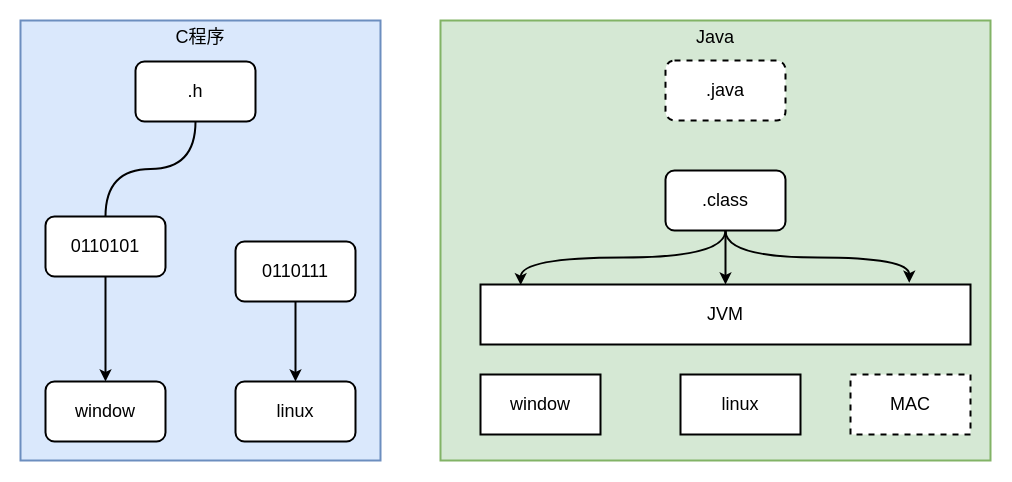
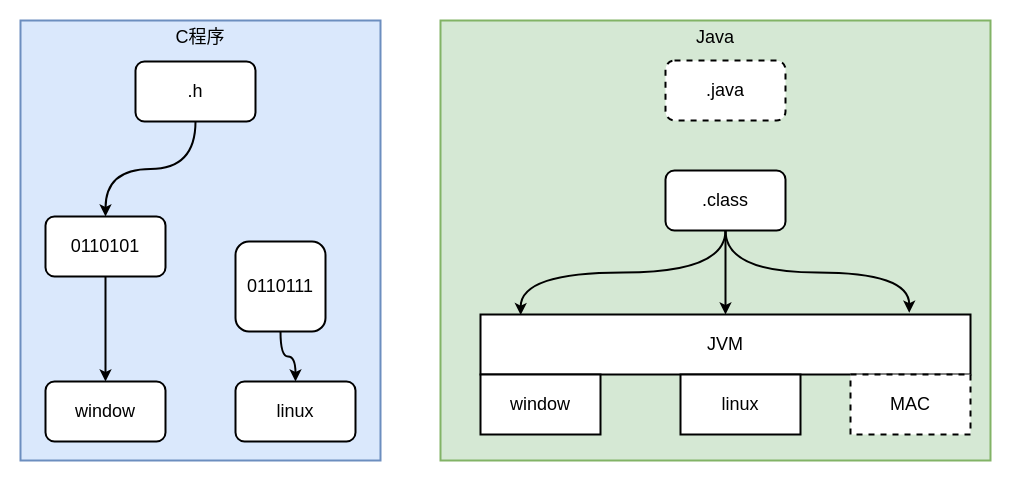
  <mxCell id="0" />
  <mxCell id="1" parent="0" />
  <mxCell id="2" value="C程序" style="rounded=0;whiteSpace=wrap;html=1;fontSize=18;strokeWidth=2;fillColor=#dae8fc;strokeColor=#6c8ebf;verticalAlign=top;" vertex="1" parent="1"><mxGeometry x="20" y="20" width="360" height="440" as="geometry" /></mxCell>
- <mxCell id="3" style="edgeStyle=orthogonalEdgeStyle;rounded=0;orthogonalLoop=1;jettySize=auto;html=1;entryX=0.5;entryY=0;entryDx=0;entryDy=0;fontSize=18;curved=1;strokeWidth=2;endArrow=none;" edge="1" parent="1" source="4" target="6"><mxGeometry relative="1" as="geometry" /></mxCell>
+ <mxCell id="3" style="edgeStyle=orthogonalEdgeStyle;rounded=0;orthogonalLoop=1;jettySize=auto;html=1;entryX=0.5;entryY=0;entryDx=0;entryDy=0;fontSize=18;curved=1;strokeWidth=2;" edge="1" parent="1" source="4" target="6"><mxGeometry relative="1" as="geometry" /></mxCell>
  <mxCell id="4" value=".h" style="rounded=1;whiteSpace=wrap;html=1;strokeWidth=2;fontSize=18;" vertex="1" parent="1"><mxGeometry x="135" y="61" width="120" height="60" as="geometry" /></mxCell>
  <mxCell id="5" style="edgeStyle=orthogonalEdgeStyle;curved=1;rounded=0;orthogonalLoop=1;jettySize=auto;html=1;entryX=0.5;entryY=0;entryDx=0;entryDy=0;fontSize=18;strokeWidth=2;" edge="1" parent="1" source="6" target="9"><mxGeometry relative="1" as="geometry" /></mxCell>
  <mxCell id="6" value="0110101" style="rounded=1;whiteSpace=wrap;html=1;fontSize=18;strokeWidth=2;" vertex="1" parent="1"><mxGeometry x="45" y="216" width="120" height="60" as="geometry" /></mxCell>
  <mxCell id="7" style="edgeStyle=orthogonalEdgeStyle;curved=1;rounded=0;orthogonalLoop=1;jettySize=auto;html=1;entryX=0.5;entryY=0;entryDx=0;entryDy=0;fontSize=18;strokeWidth=2;" edge="1" parent="1" source="8" target="10"><mxGeometry relative="1" as="geometry" /></mxCell>
- <mxCell id="8" value="0110111" style="rounded=1;whiteSpace=wrap;html=1;fontSize=18;strokeWidth=2;" vertex="1" parent="1"><mxGeometry x="235" y="241" width="120" height="60" as="geometry" /></mxCell>
+ <mxCell id="8" value="0110111" style="rounded=1;whiteSpace=wrap;html=1;fontSize=18;strokeWidth=2;" vertex="1" parent="1"><mxGeometry x="235" y="241" width="90" height="90" as="geometry" /></mxCell>
  <mxCell id="9" value="window" style="rounded=1;whiteSpace=wrap;html=1;fontSize=18;strokeWidth=2;" vertex="1" parent="1"><mxGeometry x="45" y="381" width="120" height="60" as="geometry" /></mxCell>
  <mxCell id="10" value="linux" style="rounded=1;whiteSpace=wrap;html=1;fontSize=18;strokeWidth=2;" vertex="1" parent="1"><mxGeometry x="235" y="381" width="120" height="60" as="geometry" /></mxCell>
  <mxCell id="11" value="Java" style="rounded=0;whiteSpace=wrap;html=1;fontSize=18;strokeWidth=2;fillColor=#d5e8d4;strokeColor=#82b366;verticalAlign=top;" vertex="1" parent="1"><mxGeometry x="440" y="20" width="550" height="440" as="geometry" /></mxCell>
  <mxCell id="12" value=".java" style="rounded=1;whiteSpace=wrap;html=1;fontSize=18;strokeWidth=2;dashed=1;" vertex="1" parent="1"><mxGeometry x="665" y="60" width="120" height="60" as="geometry" /></mxCell>
  <mxCell id="13" style="edgeStyle=orthogonalEdgeStyle;curved=1;rounded=0;orthogonalLoop=1;jettySize=auto;html=1;entryX=0.082;entryY=0.01;entryDx=0;entryDy=0;entryPerimeter=0;fontSize=18;strokeWidth=2;" edge="1" parent="1" source="16" target="17"><mxGeometry relative="1" as="geometry" /></mxCell>
  <mxCell id="14" style="edgeStyle=orthogonalEdgeStyle;curved=1;rounded=0;orthogonalLoop=1;jettySize=auto;html=1;fontSize=18;strokeWidth=2;" edge="1" parent="1" source="16" target="17"><mxGeometry relative="1" as="geometry" /></mxCell>
  <mxCell id="15" style="edgeStyle=orthogonalEdgeStyle;curved=1;rounded=0;orthogonalLoop=1;jettySize=auto;html=1;entryX=0.875;entryY=-0.03;entryDx=0;entryDy=0;entryPerimeter=0;fontSize=18;strokeWidth=2;" edge="1" parent="1" source="16" target="17"><mxGeometry relative="1" as="geometry" /></mxCell>
  <mxCell id="16" value=".class" style="rounded=1;whiteSpace=wrap;html=1;fontSize=18;strokeWidth=2;" vertex="1" parent="1"><mxGeometry x="665" y="170" width="120" height="60" as="geometry" /></mxCell>
- <mxCell id="17" value="JVM" style="rounded=0;whiteSpace=wrap;html=1;fontSize=18;strokeWidth=2;" vertex="1" parent="1"><mxGeometry x="480" y="284" width="490" height="60" as="geometry" /></mxCell>
+ <mxCell id="17" value="JVM" style="rounded=0;whiteSpace=wrap;html=1;fontSize=18;strokeWidth=2;" vertex="1" parent="1"><mxGeometry x="480" y="314" width="490" height="60" as="geometry" /></mxCell>
  <mxCell id="18" value="window" style="rounded=0;whiteSpace=wrap;html=1;fontSize=18;strokeWidth=2;" vertex="1" parent="1"><mxGeometry x="480" y="374" width="120" height="60" as="geometry" /></mxCell>
  <mxCell id="19" value="linux" style="rounded=0;whiteSpace=wrap;html=1;fontSize=18;strokeWidth=2;" vertex="1" parent="1"><mxGeometry x="680" y="374" width="120" height="60" as="geometry" /></mxCell>
  <mxCell id="20" value="MAC" style="rounded=0;whiteSpace=wrap;html=1;fontSize=18;strokeWidth=2;dashed=1;" vertex="1" parent="1"><mxGeometry x="850" y="374" width="120" height="60" as="geometry" /></mxCell>
